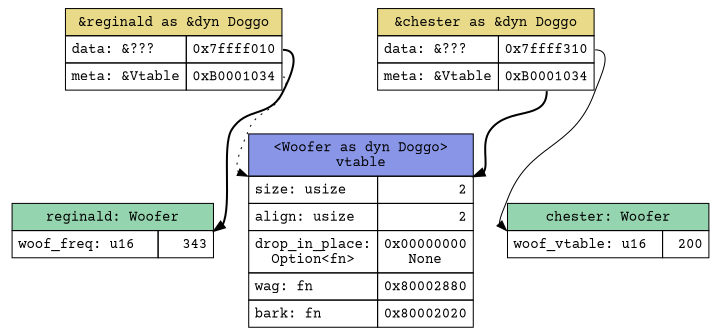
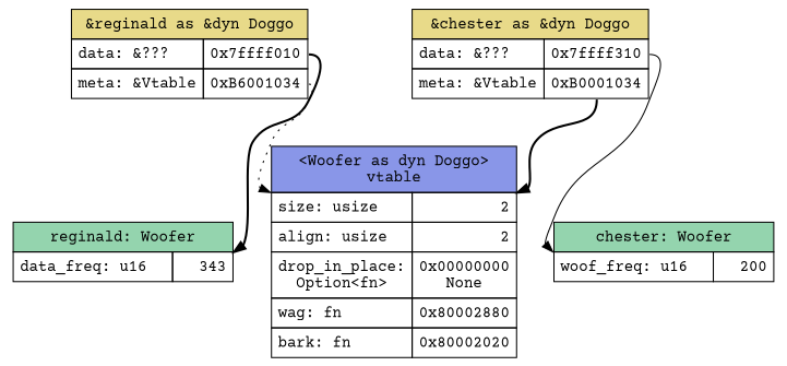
  digraph {
    fontname="Courier Prime"
    rankdir=TB
    node [fontname="Courier Prime" shape=plaintext]
    edge [fontname="Courier Prime" headport=head style=bold tailport=data]
-   n1 [label=<<TABLE BORDER="0" CELLBORDER="1" CELLSPACING="0" WIDTH="200" CELLPADDING="5">         <TR><TD BGCOLOR="#94d4ae" COLSPAN="2" WIDTH="200">reginald: Woofer</TD></TR>         <TR HEIGHT="0" WIDTH = "200" FIXEDSIZE="TRUE"><TD BORDER="0" CELLPADDING="0" PORT="head" HEIGHT="0" COLSPAN="2"></TD></TR>         <TR><TD ALIGN="LEFT">woof_freq: u16</TD><TD ALIGN="RIGHT">343</TD></TR>     </TABLE>>]
-   n2 [label=<<TABLE BORDER="0" CELLBORDER="1" CELLSPACING="0" WIDTH="200" CELLPADDING="5">         <TR><TD BGCOLOR="#94d4ae" COLSPAN="2" WIDTH="200">chester: Woofer</TD></TR>         <TR HEIGHT="0" WIDTH = "200" FIXEDSIZE="TRUE"><TD BORDER="0" CELLPADDING="0" PORT="head" HEIGHT="0" COLSPAN="2"></TD></TR>         <TR><TD ALIGN="LEFT">woof_vtable: u16</TD><TD ALIGN="RIGHT">200</TD></TR>     </TABLE>>]
-   n3 [label=<<TABLE BORDER="0" CELLBORDER="1" CELLSPACING="0" WIDTH="200" CELLPADDING="5">         <TR><TD BGCOLOR="#e8da89" COLSPAN="2" WIDTH="200">&amp;reginald as &amp;dyn Doggo</TD></TR>         <TR><TD ALIGN="LEFT">data: &amp;???</TD><TD ALIGN="RIGHT" PORT="data">0x7ffff010</TD></TR>         <TR><TD ALIGN="LEFT">meta: &amp;Vtable</TD><TD ALIGN="RIGHT" PORT="meta">0xB0001034</TD></TR>     </TABLE>>]
+   n1 [label=<<TABLE BORDER="0" CELLBORDER="1" CELLSPACING="0" WIDTH="200" CELLPADDING="5">         <TR><TD BGCOLOR="#94d4ae" COLSPAN="2" WIDTH="200">reginald: Woofer</TD></TR>         <TR HEIGHT="0" WIDTH = "200" FIXEDSIZE="TRUE"><TD BORDER="0" CELLPADDING="0" PORT="head" HEIGHT="0" COLSPAN="2"></TD></TR>         <TR><TD ALIGN="LEFT">data_freq: u16</TD><TD ALIGN="RIGHT">343</TD></TR>     </TABLE>>]
+   n2 [label=<<TABLE BORDER="0" CELLBORDER="1" CELLSPACING="0" WIDTH="200" CELLPADDING="5">         <TR><TD BGCOLOR="#94d4ae" COLSPAN="2" WIDTH="200">chester: Woofer</TD></TR>         <TR HEIGHT="0" WIDTH = "200" FIXEDSIZE="TRUE"><TD BORDER="0" CELLPADDING="0" PORT="head" HEIGHT="0" COLSPAN="2"></TD></TR>         <TR><TD ALIGN="LEFT">woof_freq: u16</TD><TD ALIGN="RIGHT">200</TD></TR>     </TABLE>>]
+   n3 [label=<<TABLE BORDER="0" CELLBORDER="1" CELLSPACING="0" WIDTH="200" CELLPADDING="5">         <TR><TD BGCOLOR="#e8da89" COLSPAN="2" WIDTH="200">&amp;reginald as &amp;dyn Doggo</TD></TR>         <TR><TD ALIGN="LEFT">data: &amp;???</TD><TD ALIGN="RIGHT" PORT="data">0x7ffff010</TD></TR>         <TR><TD ALIGN="LEFT">meta: &amp;Vtable</TD><TD ALIGN="RIGHT" PORT="meta">0xB6001034</TD></TR>     </TABLE>>]
    n4 [label=<<TABLE BORDER="0" CELLBORDER="1" CELLSPACING="0" WIDTH="200" CELLPADDING="5">         <TR><TD BGCOLOR="#8996e8" COLSPAN="2" WIDTH="200">&lt;Woofer as dyn Doggo&gt;<BR/>vtable</TD></TR>         <TR HEIGHT="0" WIDTH = "200" FIXEDSIZE="TRUE"><TD BORDER="0" CELLPADDING="0" PORT="head" HEIGHT="0" COLSPAN="2"></TD></TR>         <TR><TD ALIGN="LEFT">size: usize</TD><TD ALIGN="RIGHT">2</TD></TR>         <TR><TD ALIGN="LEFT">align: usize</TD><TD ALIGN="RIGHT">2</TD></TR>         <TR><TD ALIGN="LEFT">drop_in_place:<BR/>Option&lt;fn&gt;</TD><TD ALIGN="RIGHT">0x00000000<BR/>None</TD></TR>         <TR><TD ALIGN="LEFT">wag: fn</TD><TD ALIGN="RIGHT">0x80002880</TD></TR>         <TR><TD ALIGN="LEFT">bark: fn</TD><TD ALIGN="RIGHT">0x80002020</TD></TR>     </TABLE>>]
    n5 [label=<<TABLE BORDER="0" CELLBORDER="1" CELLSPACING="0" WIDTH="200" CELLPADDING="5">         <TR><TD BGCOLOR="#e8da89" COLSPAN="2" WIDTH="200">&amp;chester as &amp;dyn Doggo</TD></TR>         <TR><TD ALIGN="LEFT">data: &amp;???</TD><TD ALIGN="RIGHT" PORT="data">0x7ffff310</TD></TR>         <TR><TD ALIGN="LEFT">meta: &amp;Vtable</TD><TD ALIGN="RIGHT" PORT="meta">0xB0001034</TD></TR>     </TABLE>>]
    n3 -> n1
    n3 -> n4 [style=dotted tailport=meta]
    n5 -> n2 [style=solid]
    n5 -> n4 [tailport=meta]
  }
